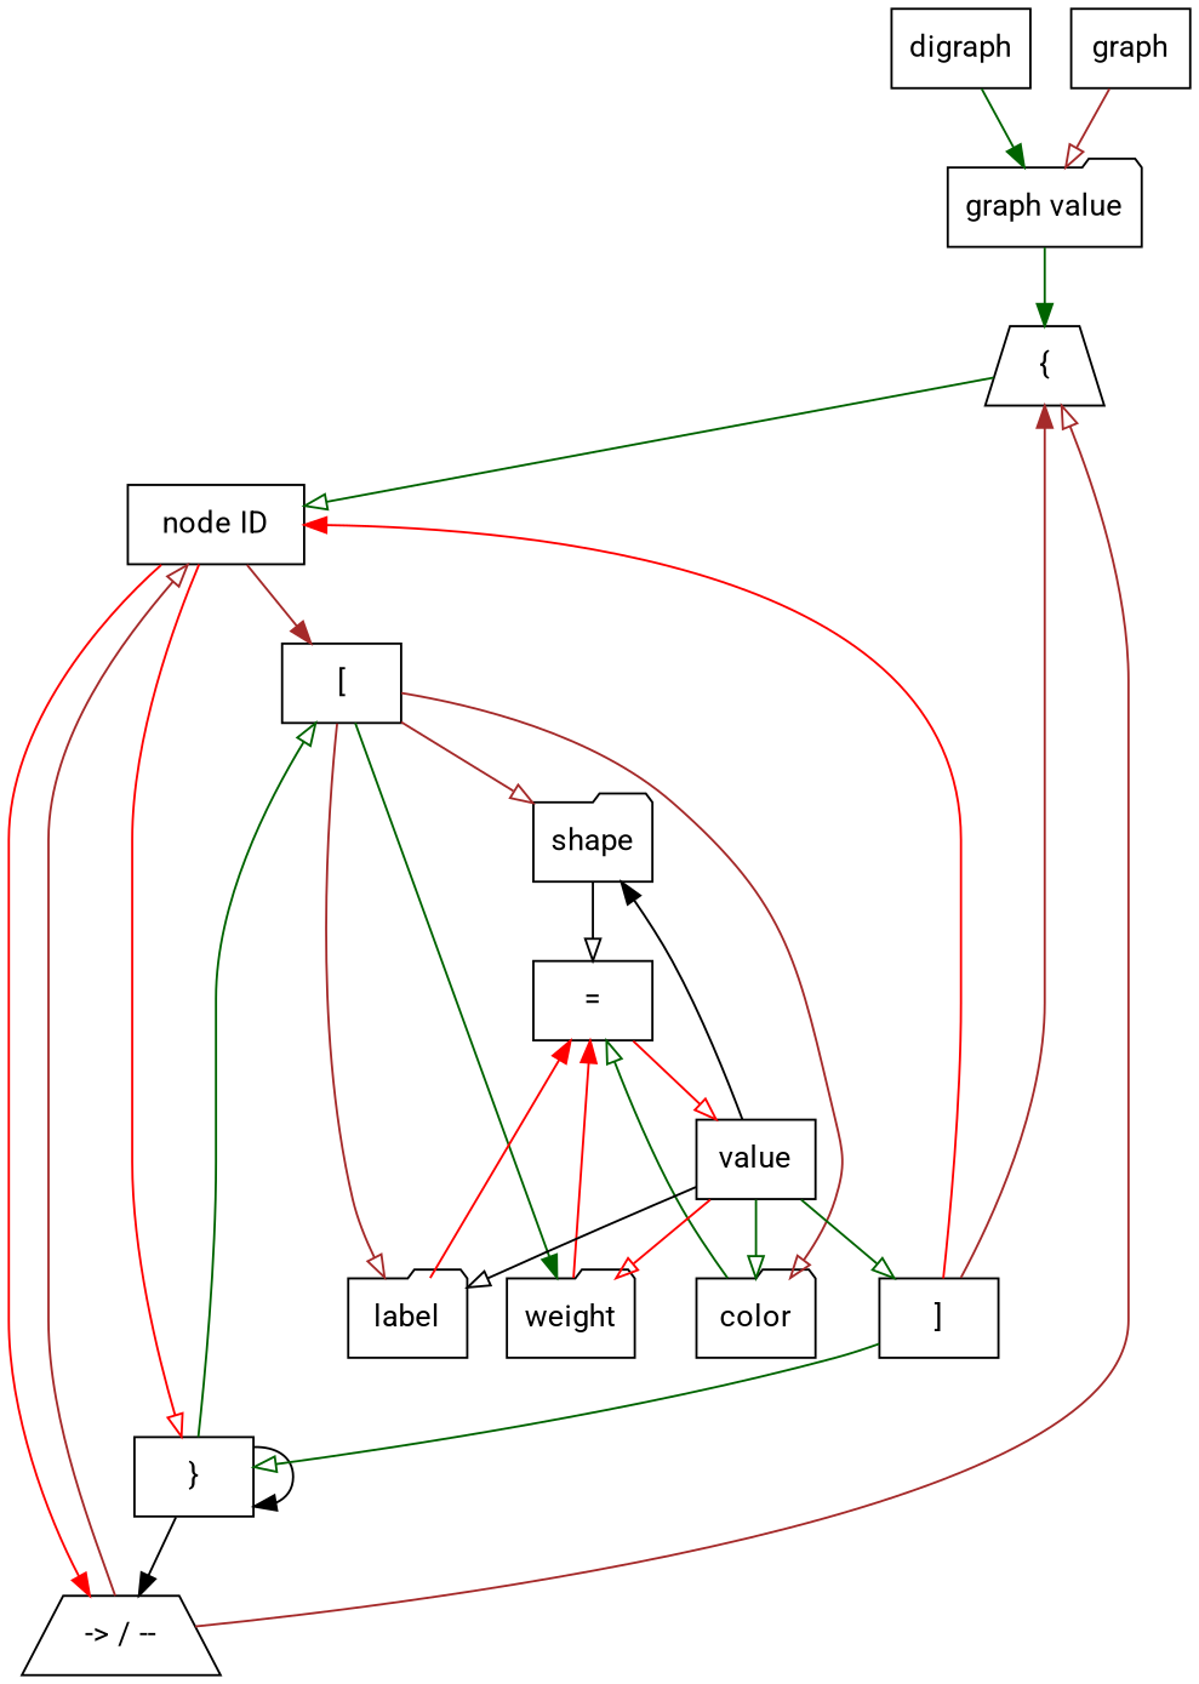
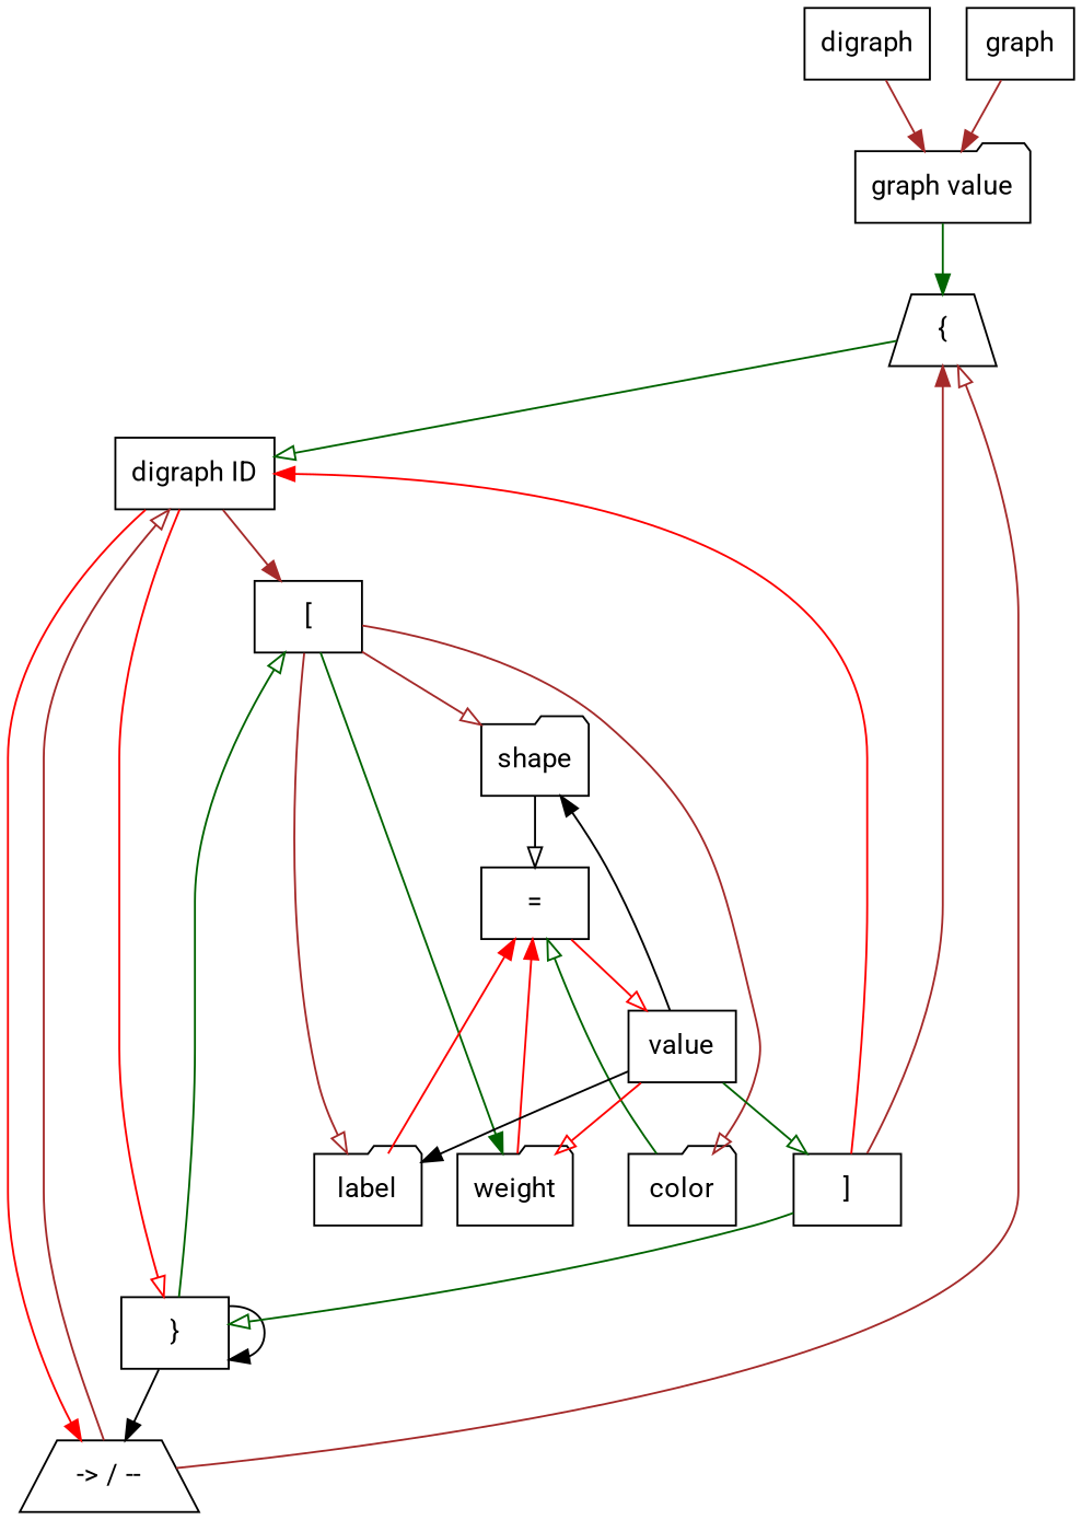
  digraph {
    fontname=Roboto
    node [fontname=Roboto shape=box]
    edge [arrowhead=onormal color=darkgreen fontname=Roboto]
    n1 [label="digraph"]
    n2 [label="graph value" shape=folder]
    n3 [label="{" shape=trapezium]
    n4 [label="graph"]
-   n5 [label="node ID"]
+   n5 [label="digraph ID"]
    n6 [label="["]
    n7 [label="-> / --" shape=trapezium]
    n8 [label="}"]
    n9 [label=shape shape=folder]
    n10 [label=label shape=folder]
    n11 [label=color shape=folder]
    n12 [label=weight shape=folder]
    n13 [label="="]
    n14 [label="]"]
    n15 [label=value]
-   n1 -> n2 [arrowhead=normal]
+   n1 -> n2 [arrowhead=normal color=brown]
    n2 -> n3 [arrowhead=normal]
    n3 -> n5
-   n4 -> n2 [color=brown]
+   n4 -> n2 [arrowhead=normal color=brown]
    n5 -> n6 [arrowhead=normal color=brown]
    n5 -> n7 [arrowhead=normal color=red]
    n5 -> n8 [color=red]
    n6 -> n9 [color=brown]
    n6 -> n10 [color=brown]
    n6 -> n11 [color=brown]
    n6 -> n12 [arrowhead=normal]
    n7 -> n3 [color=brown]
    n7 -> n5 [color=brown]
    n8 -> n6
    n8 -> n7 [arrowhead=normal color=black]
    n8 -> n8 [arrowhead=normal color=black]
    n9 -> n13 [color=black]
    n10 -> n13 [arrowhead=normal color=red]
    n11 -> n13
    n12 -> n13 [arrowhead=normal color=red]
    n13 -> n15 [color=red]
    n14 -> n3 [arrowhead=normal color=brown]
    n14 -> n5 [arrowhead=normal color=red]
    n14 -> n8
    n15 -> n9 [arrowhead=normal color=black]
-   n15 -> n10 [color=black]
-   n15 -> n11
+   n15 -> n10 [arrowhead=normal color=black]
    n15 -> n12 [color=red]
    n15 -> n14
  }
